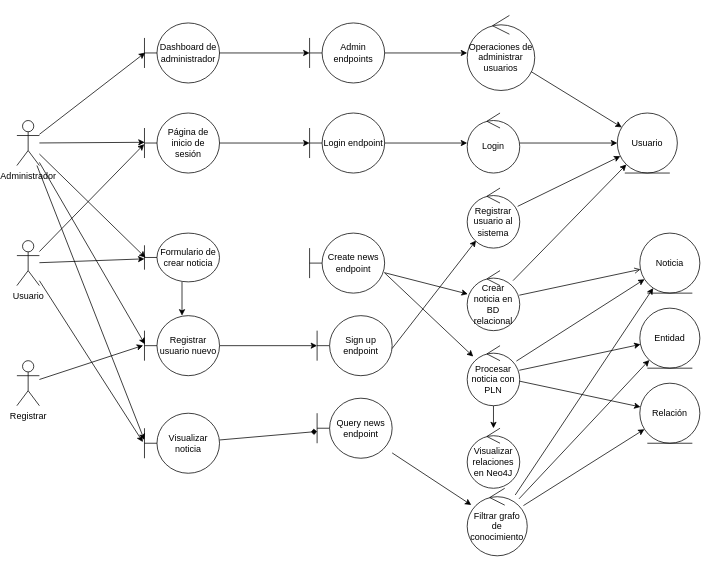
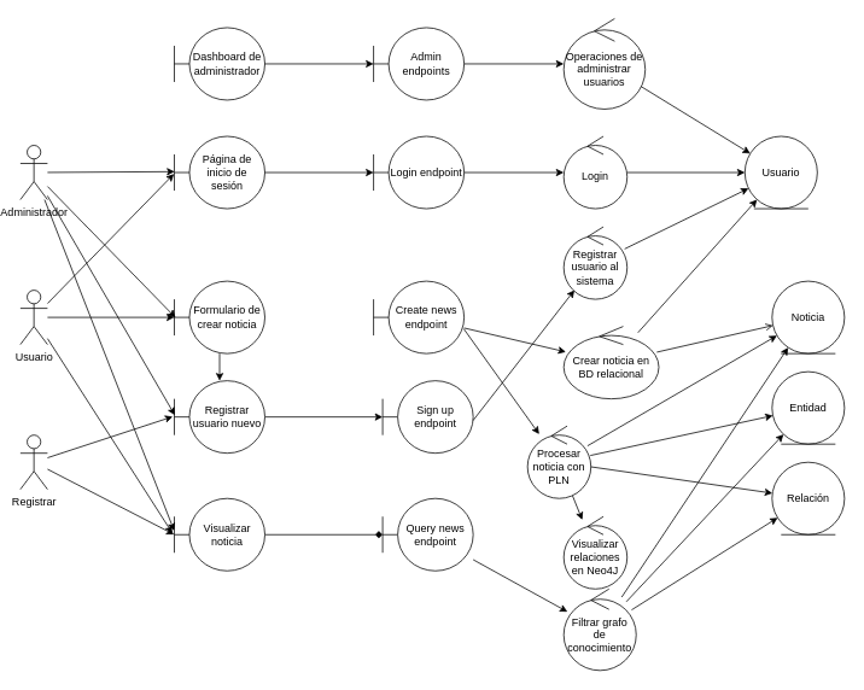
  <mxCell id="0" />
  <mxCell id="1" parent="0" />
  <mxCell id="2" value="Administrador" style="shape=umlActor;verticalLabelPosition=bottom;verticalAlign=top;html=1;outlineConnect=0;" parent="1" vertex="1"><mxGeometry x="20" y="160" width="30" height="60" as="geometry" /></mxCell>
  <mxCell id="3" style="edgeStyle=none;rounded=0;orthogonalLoop=1;jettySize=auto;html=1;" parent="1" source="5" target="25" edge="1"><mxGeometry relative="1" as="geometry" /></mxCell>
  <mxCell id="4" style="edgeStyle=none;rounded=0;orthogonalLoop=1;jettySize=auto;html=1;entryX=-0.021;entryY=0.48;entryDx=0;entryDy=0;entryPerimeter=0;" parent="1" source="5" target="43" edge="1"><mxGeometry relative="1" as="geometry" /></mxCell>
  <mxCell id="5" value="Usuario" style="shape=umlActor;verticalLabelPosition=bottom;verticalAlign=top;html=1;outlineConnect=0;" parent="1" vertex="1"><mxGeometry x="20" y="320" width="30" height="60" as="geometry" /></mxCell>
+ <mxCell id="6" style="edgeStyle=none;rounded=0;orthogonalLoop=1;jettySize=auto;html=1;entryX=-0.003;entryY=0.497;entryDx=0;entryDy=0;entryPerimeter=0;" parent="1" source="7" target="43" edge="1"><mxGeometry relative="1" as="geometry" /></mxCell>
  <mxCell id="7" value="Registrar" style="shape=umlActor;verticalLabelPosition=bottom;verticalAlign=top;html=1;outlineConnect=0;" parent="1" vertex="1"><mxGeometry x="20" y="480" width="30" height="60" as="geometry" /></mxCell>
  <mxCell id="8" style="edgeStyle=none;rounded=0;orthogonalLoop=1;jettySize=auto;html=1;" parent="1" source="9" target="15" edge="1"><mxGeometry relative="1" as="geometry" /></mxCell>
  <mxCell id="9" value="Login endpoint" style="shape=umlBoundary;whiteSpace=wrap;html=1;" parent="1" vertex="1"><mxGeometry x="410" y="150" width="100" height="80" as="geometry" /></mxCell>
  <mxCell id="10" style="edgeStyle=none;rounded=0;orthogonalLoop=1;jettySize=auto;html=1;" parent="1" source="11" target="9" edge="1"><mxGeometry relative="1" as="geometry" /></mxCell>
  <mxCell id="11" value="Página de inicio de sesión" style="shape=umlBoundary;whiteSpace=wrap;html=1;" parent="1" vertex="1"><mxGeometry x="190" y="150" width="100" height="80" as="geometry" /></mxCell>
  <mxCell id="12" style="rounded=0;orthogonalLoop=1;jettySize=auto;html=1;entryX=-0.004;entryY=0.519;entryDx=0;entryDy=0;entryPerimeter=0;" parent="1" source="5" target="11" edge="1"><mxGeometry relative="1" as="geometry" /></mxCell>
  <mxCell id="13" style="edgeStyle=none;rounded=0;orthogonalLoop=1;jettySize=auto;html=1;entryX=0.003;entryY=0.488;entryDx=0;entryDy=0;entryPerimeter=0;" parent="1" source="2" target="11" edge="1"><mxGeometry relative="1" as="geometry" /></mxCell>
  <mxCell id="14" style="edgeStyle=none;rounded=0;orthogonalLoop=1;jettySize=auto;html=1;" parent="1" source="15" target="16" edge="1"><mxGeometry relative="1" as="geometry" /></mxCell>
  <mxCell id="15" value="Login" style="ellipse;shape=umlControl;whiteSpace=wrap;html=1;" parent="1" vertex="1"><mxGeometry x="620" y="150" width="70" height="80" as="geometry" /></mxCell>
  <mxCell id="16" value="Usuario" style="ellipse;shape=umlEntity;whiteSpace=wrap;html=1;" parent="1" vertex="1"><mxGeometry x="820" y="150" width="80" height="80" as="geometry" /></mxCell>
  <mxCell id="17" value="Dashboard de administrador" style="shape=umlBoundary;whiteSpace=wrap;html=1;" parent="1" vertex="1"><mxGeometry x="190" y="30" width="100" height="80" as="geometry" /></mxCell>
- <mxCell id="18" style="edgeStyle=none;rounded=0;orthogonalLoop=1;jettySize=auto;html=1;entryX=0.009;entryY=0.495;entryDx=0;entryDy=0;entryPerimeter=0;" parent="1" source="2" target="17" edge="1"><mxGeometry relative="1" as="geometry" /></mxCell>
  <mxCell id="19" style="edgeStyle=none;rounded=0;orthogonalLoop=1;jettySize=auto;html=1;" parent="1" source="20" target="23" edge="1"><mxGeometry relative="1" as="geometry" /></mxCell>
  <mxCell id="20" value="Admin endpoints" style="shape=umlBoundary;whiteSpace=wrap;html=1;" parent="1" vertex="1"><mxGeometry x="410" y="30" width="100" height="80" as="geometry" /></mxCell>
  <mxCell id="21" style="edgeStyle=none;rounded=0;orthogonalLoop=1;jettySize=auto;html=1;" parent="1" source="17" target="20" edge="1"><mxGeometry relative="1" as="geometry" /></mxCell>
  <mxCell id="22" style="edgeStyle=none;rounded=0;orthogonalLoop=1;jettySize=auto;html=1;" parent="1" source="23" target="16" edge="1"><mxGeometry relative="1" as="geometry" /></mxCell>
  <mxCell id="23" value="Operaciones de administrar usuarios" style="ellipse;shape=umlControl;whiteSpace=wrap;html=1;" parent="1" vertex="1"><mxGeometry x="620" width="90" height="100" as="geometry" y="20" /></mxCell>
  <mxCell id="24" style="edgeStyle=none;rounded=0;orthogonalLoop=1;jettySize=auto;html=1;" parent="1" source="25" target="52" edge="1"><mxGeometry relative="1" as="geometry" /></mxCell>
- <mxCell id="25" value="Formulario de crear noticia" style="shape=umlBoundary;whiteSpace=wrap;html=1;" parent="1" vertex="1"><mxGeometry x="190" y="310" width="100" height="65" as="geometry" /></mxCell>
+ <mxCell id="25" value="Formulario de crear noticia" style="shape=umlBoundary;whiteSpace=wrap;html=1;" parent="1" vertex="1"><mxGeometry x="190" y="310" width="100" height="80" as="geometry" /></mxCell>
  <mxCell id="26" style="edgeStyle=none;rounded=0;orthogonalLoop=1;jettySize=auto;html=1;entryX=0.013;entryY=0.503;entryDx=0;entryDy=0;entryPerimeter=0;" parent="1" source="2" target="25" edge="1"><mxGeometry relative="1" as="geometry" /></mxCell>
  <mxCell id="27" style="edgeStyle=none;rounded=0;orthogonalLoop=1;jettySize=auto;html=1;" parent="1" source="29" target="32" edge="1"><mxGeometry relative="1" as="geometry" /></mxCell>
  <mxCell id="28" style="edgeStyle=none;rounded=0;orthogonalLoop=1;jettySize=auto;html=1;exitX=0.995;exitY=0.657;exitDx=0;exitDy=0;exitPerimeter=0;" parent="1" source="29" target="37" edge="1"><mxGeometry relative="1" as="geometry" /></mxCell>
  <mxCell id="29" value="Create news endpoint" style="shape=umlBoundary;whiteSpace=wrap;html=1;" parent="1" vertex="1"><mxGeometry x="410" y="310" width="100" height="80" as="geometry" /></mxCell>
  <mxCell id="30" style="edgeStyle=none;rounded=0;orthogonalLoop=1;jettySize=auto;html=1;endArrow=open;" parent="1" source="32" target="41" edge="1"><mxGeometry relative="1" as="geometry" /></mxCell>
  <mxCell id="31" style="edgeStyle=none;rounded=0;orthogonalLoop=1;jettySize=auto;html=1;" parent="1" source="32" target="16" edge="1"><mxGeometry relative="1" as="geometry" /></mxCell>
- <mxCell id="32" value="Crear noticia en BD relacional" style="ellipse;shape=umlControl;whiteSpace=wrap;html=1;" parent="1" vertex="1"><mxGeometry x="620" y="360" width="70" height="80" as="geometry" /></mxCell>
+ <mxCell id="32" value="Crear noticia en BD relacional" style="ellipse;shape=umlControl;whiteSpace=wrap;html=1;" parent="1" vertex="1"><mxGeometry x="620" y="360" width="105" height="80" as="geometry" /></mxCell>
  <mxCell id="33" style="edgeStyle=none;rounded=0;orthogonalLoop=1;jettySize=auto;html=1;" parent="1" source="37" target="40" edge="1"><mxGeometry relative="1" as="geometry" /></mxCell>
  <mxCell id="34" style="edgeStyle=none;rounded=0;orthogonalLoop=1;jettySize=auto;html=1;" parent="1" source="37" target="39" edge="1"><mxGeometry relative="1" as="geometry" /></mxCell>
  <mxCell id="35" style="edgeStyle=none;rounded=0;orthogonalLoop=1;jettySize=auto;html=1;" parent="1" source="37" target="38" edge="1"><mxGeometry relative="1" as="geometry" /></mxCell>
  <mxCell id="36" style="edgeStyle=none;rounded=0;orthogonalLoop=1;jettySize=auto;html=1;" parent="1" source="37" target="41" edge="1"><mxGeometry relative="1" as="geometry" /></mxCell>
- <mxCell id="37" value="Procesar noticia con PLN" style="ellipse;shape=umlControl;whiteSpace=wrap;html=1;" parent="1" vertex="1"><mxGeometry x="620" y="460" width="70" height="80" as="geometry" /></mxCell>
+ <mxCell id="37" value="Procesar noticia con PLN" style="ellipse;shape=umlControl;whiteSpace=wrap;html=1;" parent="1" vertex="1"><mxGeometry x="580" y="470" width="70" height="80" as="geometry" /></mxCell>
  <mxCell id="38" value="Visualizar relaciones en Neo4J" style="ellipse;shape=umlControl;whiteSpace=wrap;html=1;" parent="1" vertex="1"><mxGeometry x="620" y="570" width="70" height="80" as="geometry" /></mxCell>
  <mxCell id="39" value="Entidad" style="ellipse;shape=umlEntity;whiteSpace=wrap;html=1;" parent="1" vertex="1"><mxGeometry x="850" y="410" width="80" height="80" as="geometry" /></mxCell>
  <mxCell id="40" value="Relación" style="ellipse;shape=umlEntity;whiteSpace=wrap;html=1;" parent="1" vertex="1"><mxGeometry x="850" y="510" width="80" height="80" as="geometry" /></mxCell>
  <mxCell id="41" value="Noticia" style="ellipse;shape=umlEntity;whiteSpace=wrap;html=1;" parent="1" vertex="1"><mxGeometry x="850" y="310" width="80" height="80" as="geometry" /></mxCell>
  <mxCell id="42" style="edgeStyle=none;rounded=0;orthogonalLoop=1;jettySize=auto;html=1;endArrow=diamond;" parent="1" source="43" target="45" edge="1"><mxGeometry relative="1" as="geometry" /></mxCell>
  <mxCell id="43" value="Visualizar noticia" style="shape=umlBoundary;whiteSpace=wrap;html=1;" parent="1" vertex="1"><mxGeometry x="190" y="550" width="100" height="80" as="geometry" /></mxCell>
  <mxCell id="44" style="edgeStyle=none;rounded=0;orthogonalLoop=1;jettySize=auto;html=1;" parent="1" source="45" target="49" edge="1"><mxGeometry relative="1" as="geometry" /></mxCell>
- <mxCell id="45" value="Query news endpoint" style="shape=umlBoundary;whiteSpace=wrap;html=1;" parent="1" vertex="1"><mxGeometry x="420" y="530" width="100" height="80" as="geometry" /></mxCell>
+ <mxCell id="45" value="Query news endpoint" style="shape=umlBoundary;whiteSpace=wrap;html=1;" parent="1" vertex="1"><mxGeometry x="420" y="550" width="100" height="80" as="geometry" /></mxCell>
  <mxCell id="46" style="edgeStyle=none;rounded=0;orthogonalLoop=1;jettySize=auto;html=1;" parent="1" source="49" target="41" edge="1"><mxGeometry relative="1" as="geometry" /></mxCell>
  <mxCell id="47" style="edgeStyle=none;rounded=0;orthogonalLoop=1;jettySize=auto;html=1;" parent="1" source="49" target="39" edge="1"><mxGeometry relative="1" as="geometry" /></mxCell>
  <mxCell id="48" style="edgeStyle=none;rounded=0;orthogonalLoop=1;jettySize=auto;html=1;" parent="1" source="49" target="40" edge="1"><mxGeometry relative="1" as="geometry" /></mxCell>
  <mxCell id="49" value="Filtrar grafo de conocimiento" style="ellipse;shape=umlControl;whiteSpace=wrap;html=1;" parent="1" vertex="1"><mxGeometry x="620" y="650" width="80" height="90" as="geometry" /></mxCell>
  <mxCell id="50" style="edgeStyle=none;rounded=0;orthogonalLoop=1;jettySize=auto;html=1;entryX=-0.002;entryY=0.445;entryDx=0;entryDy=0;entryPerimeter=0;" parent="1" source="2" target="43" edge="1"><mxGeometry relative="1" as="geometry" /></mxCell>
  <mxCell id="51" style="edgeStyle=none;rounded=0;orthogonalLoop=1;jettySize=auto;html=1;" edge="1" parent="1" source="52" target="56"><mxGeometry relative="1" as="geometry" /></mxCell>
  <mxCell id="52" value="Registrar usuario nuevo" style="shape=umlBoundary;whiteSpace=wrap;html=1;" vertex="1" parent="1"><mxGeometry x="190" y="420" width="100" height="80" as="geometry" /></mxCell>
  <mxCell id="53" style="rounded=0;orthogonalLoop=1;jettySize=auto;html=1;entryX=0.006;entryY=0.476;entryDx=0;entryDy=0;entryPerimeter=0;" edge="1" parent="1" source="2" target="52"><mxGeometry relative="1" as="geometry" /></mxCell>
  <mxCell id="54" style="rounded=0;orthogonalLoop=1;jettySize=auto;html=1;entryX=-0.018;entryY=0.496;entryDx=0;entryDy=0;entryPerimeter=0;" edge="1" parent="1" source="7" target="52"><mxGeometry relative="1" as="geometry" /></mxCell>
  <mxCell id="55" style="edgeStyle=none;rounded=0;orthogonalLoop=1;jettySize=auto;html=1;exitX=0.997;exitY=0.551;exitDx=0;exitDy=0;exitPerimeter=0;" edge="1" parent="1" source="56" target="58"><mxGeometry relative="1" as="geometry" /></mxCell>
  <mxCell id="56" value="Sign up endpoint" style="shape=umlBoundary;whiteSpace=wrap;html=1;" vertex="1" parent="1"><mxGeometry x="420" y="420" width="100" height="80" as="geometry" /></mxCell>
  <mxCell id="57" style="edgeStyle=none;rounded=0;orthogonalLoop=1;jettySize=auto;html=1;" edge="1" parent="1" source="58" target="16"><mxGeometry relative="1" as="geometry" /></mxCell>
  <mxCell id="58" value="Registrar usuario al sistema" style="ellipse;shape=umlControl;whiteSpace=wrap;html=1;" vertex="1" parent="1"><mxGeometry x="620" y="250" width="70" height="80" as="geometry" /></mxCell>
